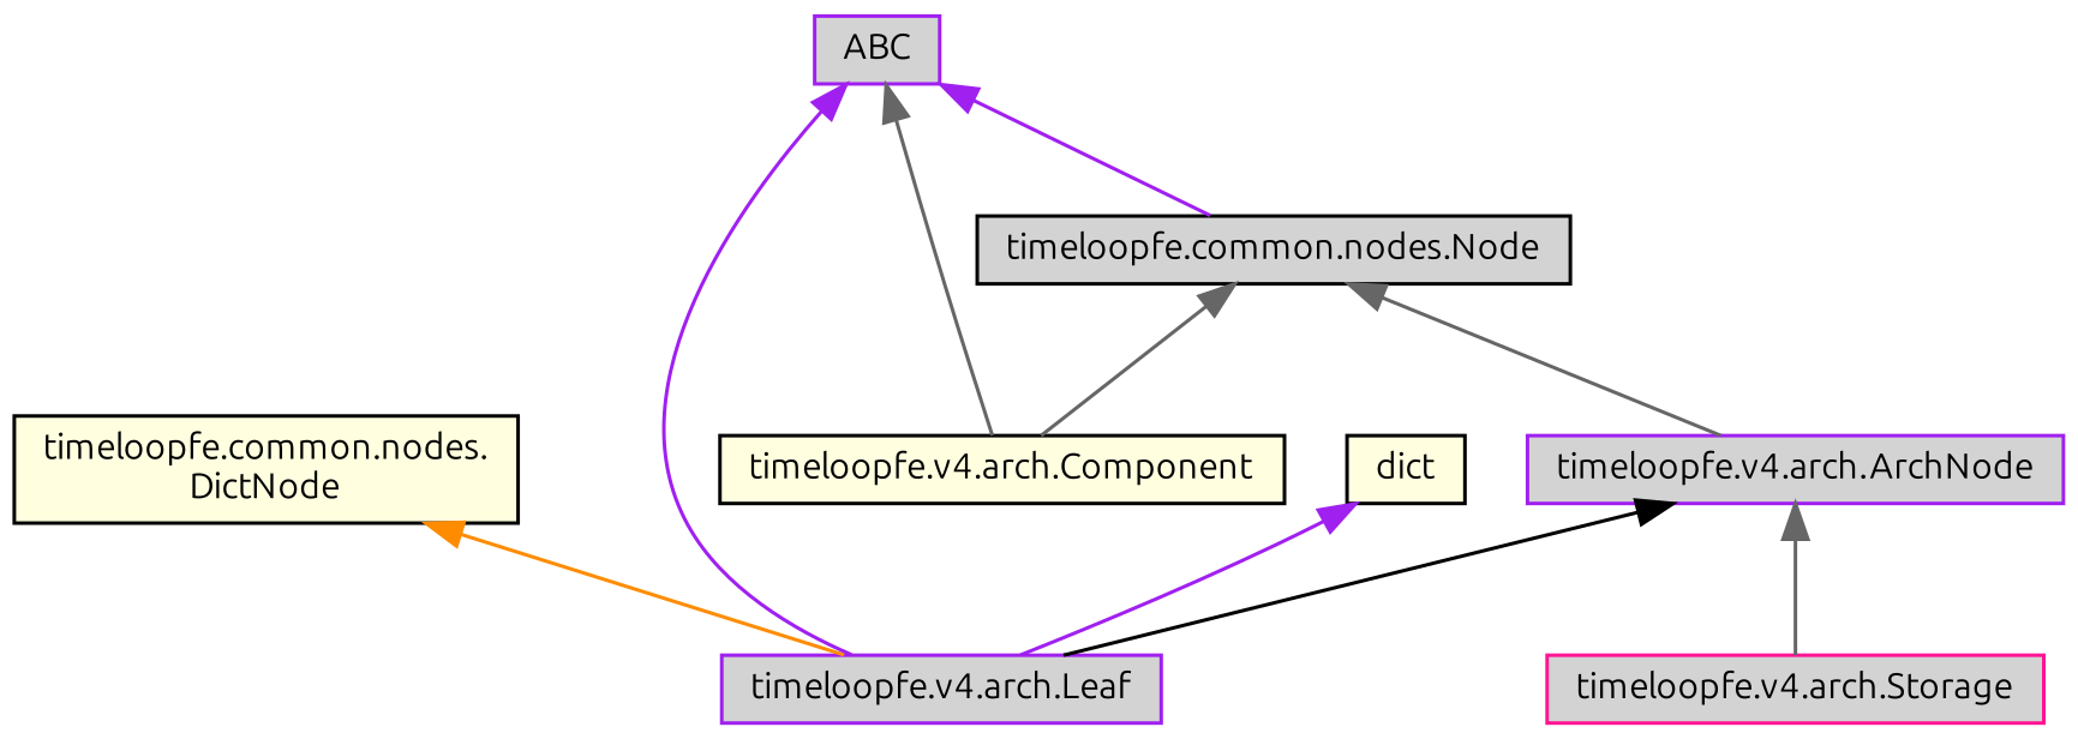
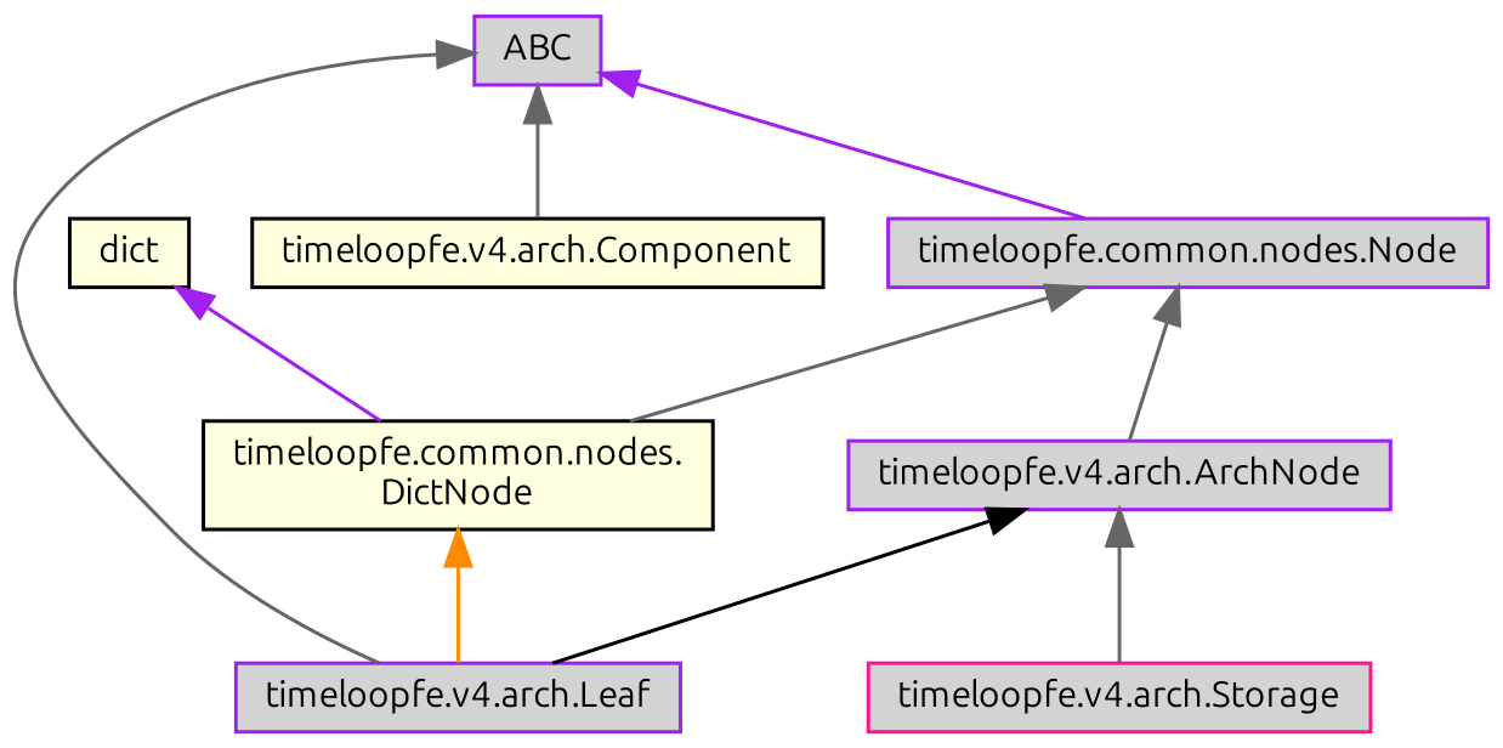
  digraph {
    fontname=Ubuntu
    node [color=purple fillcolor=lightgrey fontname=Ubuntu fontsize=10 shape=record style=filled]
    edge [color=gray40 dir=back fontname=Ubuntu fontsize=10 labelfontname=Helvetica labelfontsize=10 style=solid]
    n1 [color=deeppink fontcolor=black height=0.2 label="timeloopfe.v4.arch.Storage" width=0.4]
    n2 [color=black fillcolor=lightyellow height=0.2 label="timeloopfe.v4.arch.Component" width=0.4]
    n3 [height=0.2 label="timeloopfe.v4.arch.Leaf" width=0.4]
    n4 [height=0.2 label="timeloopfe.v4.arch.ArchNode" width=0.4]
-   n5 [color=black height=0.2 label="timeloopfe.common.nodes.Node" width=0.4]
+   n5 [height=0.2 label="timeloopfe.common.nodes.Node" width=0.4]
    n6 [color=black fillcolor=lightyellow height=0.2 label="timeloopfe.common.nodes.\lDictNode" width=0.4]
    n7 [height=0.2 label=ABC width=0.4]
    n8 [color=black fillcolor=lightyellow height=0.2 label=dict width=0.4]
    n4 -> n1
    n4 -> n3 [color=black]
    n5 -> n4
-   n5 -> n2
+   n5 -> n6
    n6 -> n3 [color=darkorange]
    n7 -> n2
-   n7 -> n3 [color=purple]
+   n7 -> n3
    n7 -> n5 [color=purple]
-   n8 -> n3 [color=purple]
+   n8 -> n6 [color=purple]
  }
